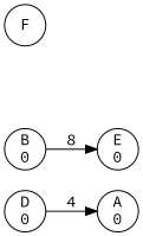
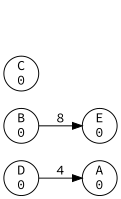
  digraph {
    fontname="Source Code Pro"
    rankdir=LR
    node [fixedsize=true fontname="Source Code Pro" shape=circle]
    edge [fontname="Source Code Pro"]
    n1 [label="A\n0" width=0.5]
    n2 [label="B\n0" width=0.5]
    n3 [label="E\n0" width=0.5]
+   n4 [label="C\n0" width=0.5]
    n5 [label="D\n0" width=0.5]
-   n6 [label="F\n" width=0.5]
    n2 -> n3 [label=8]
    n5 -> n1 [label=4]
  }
